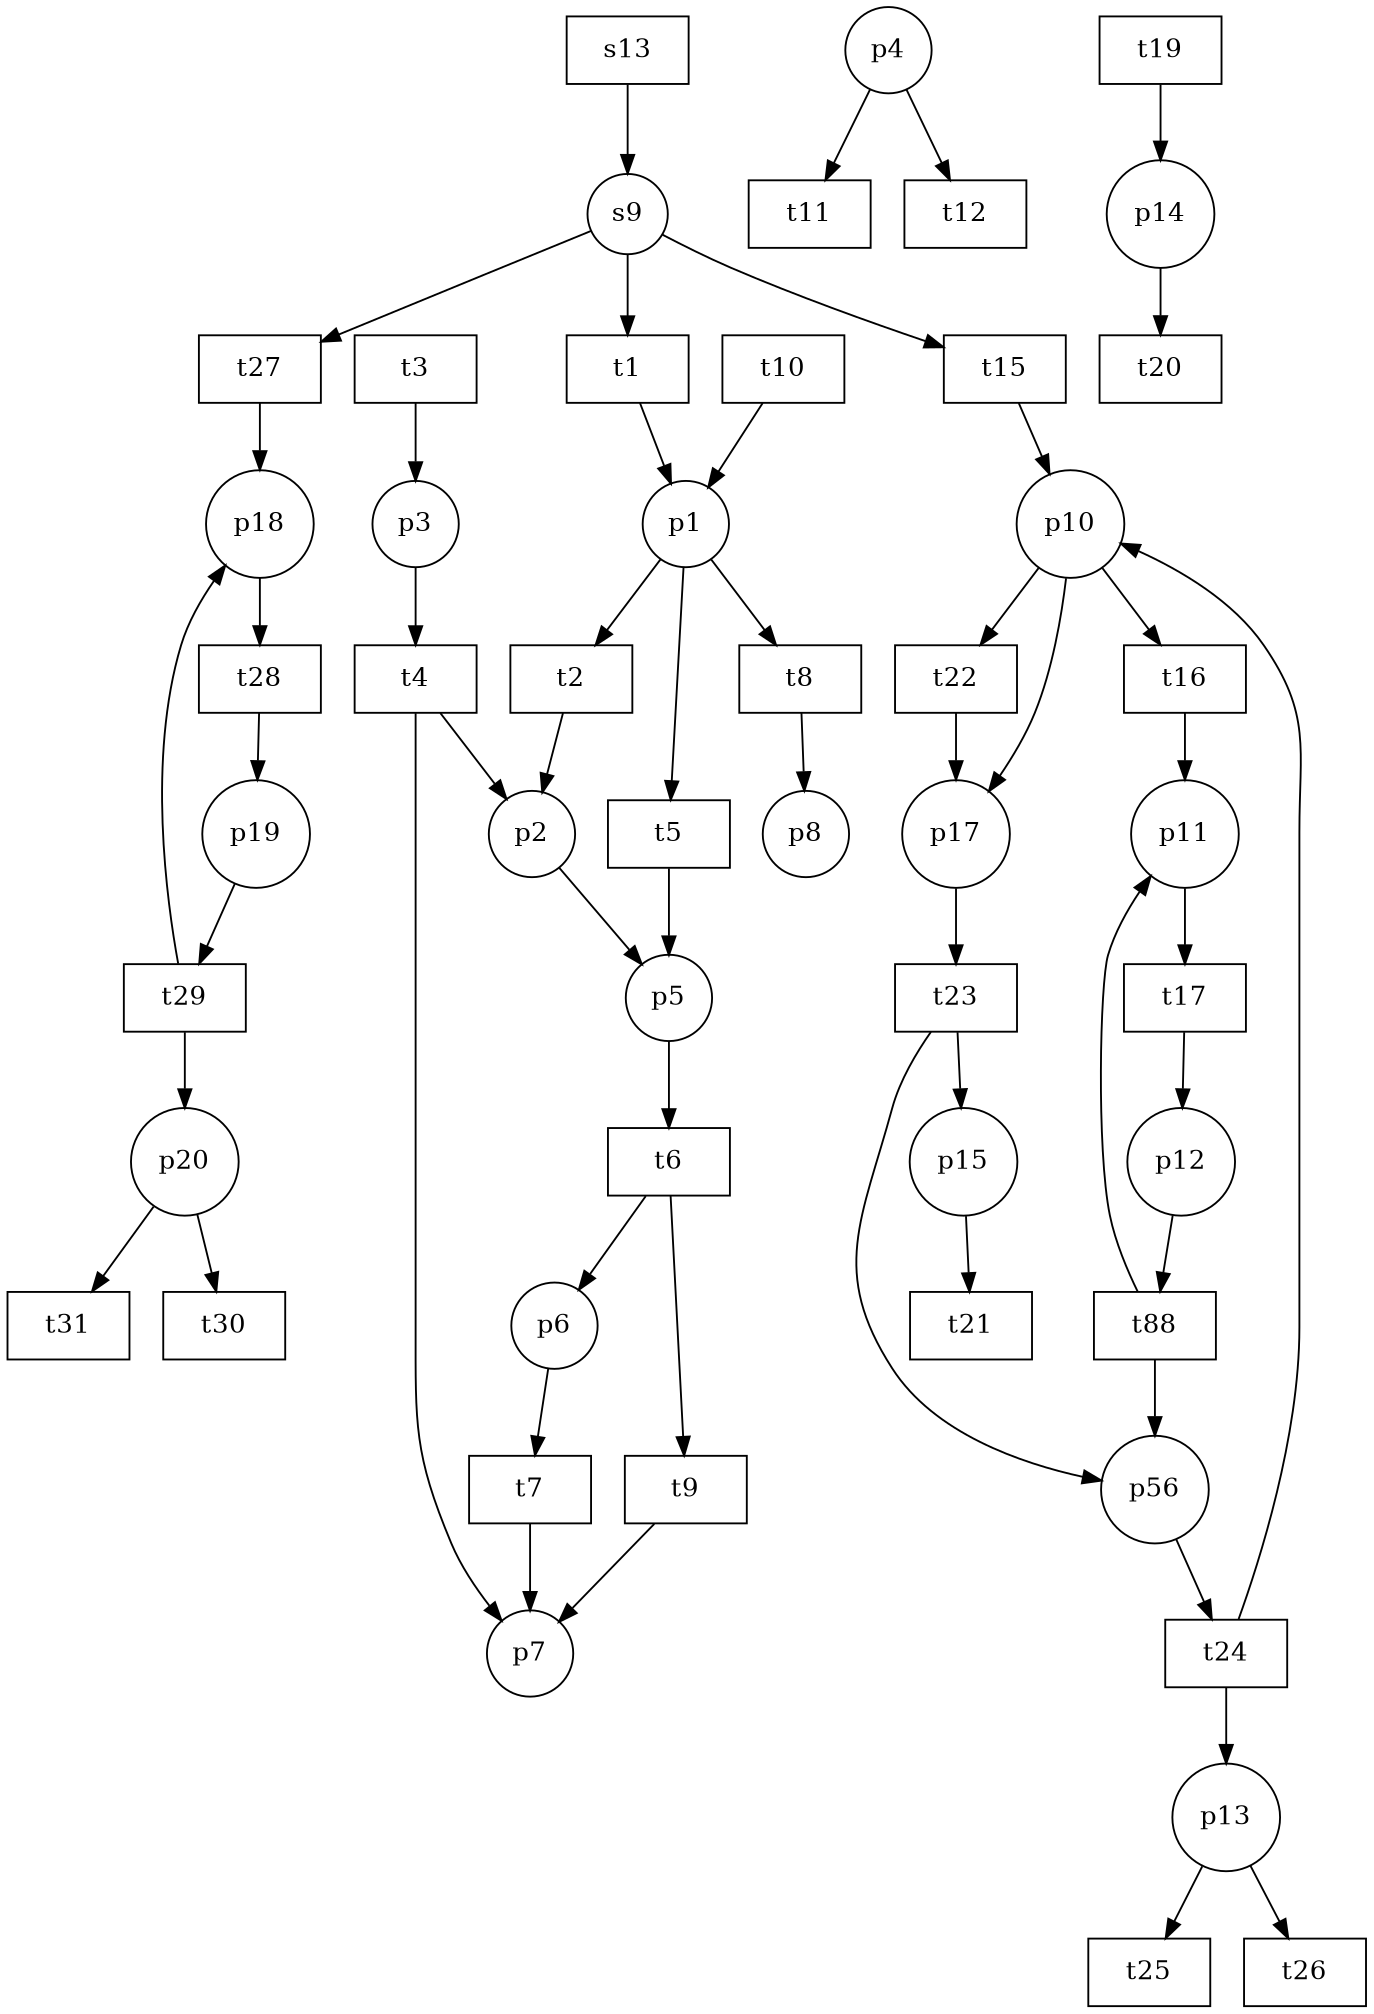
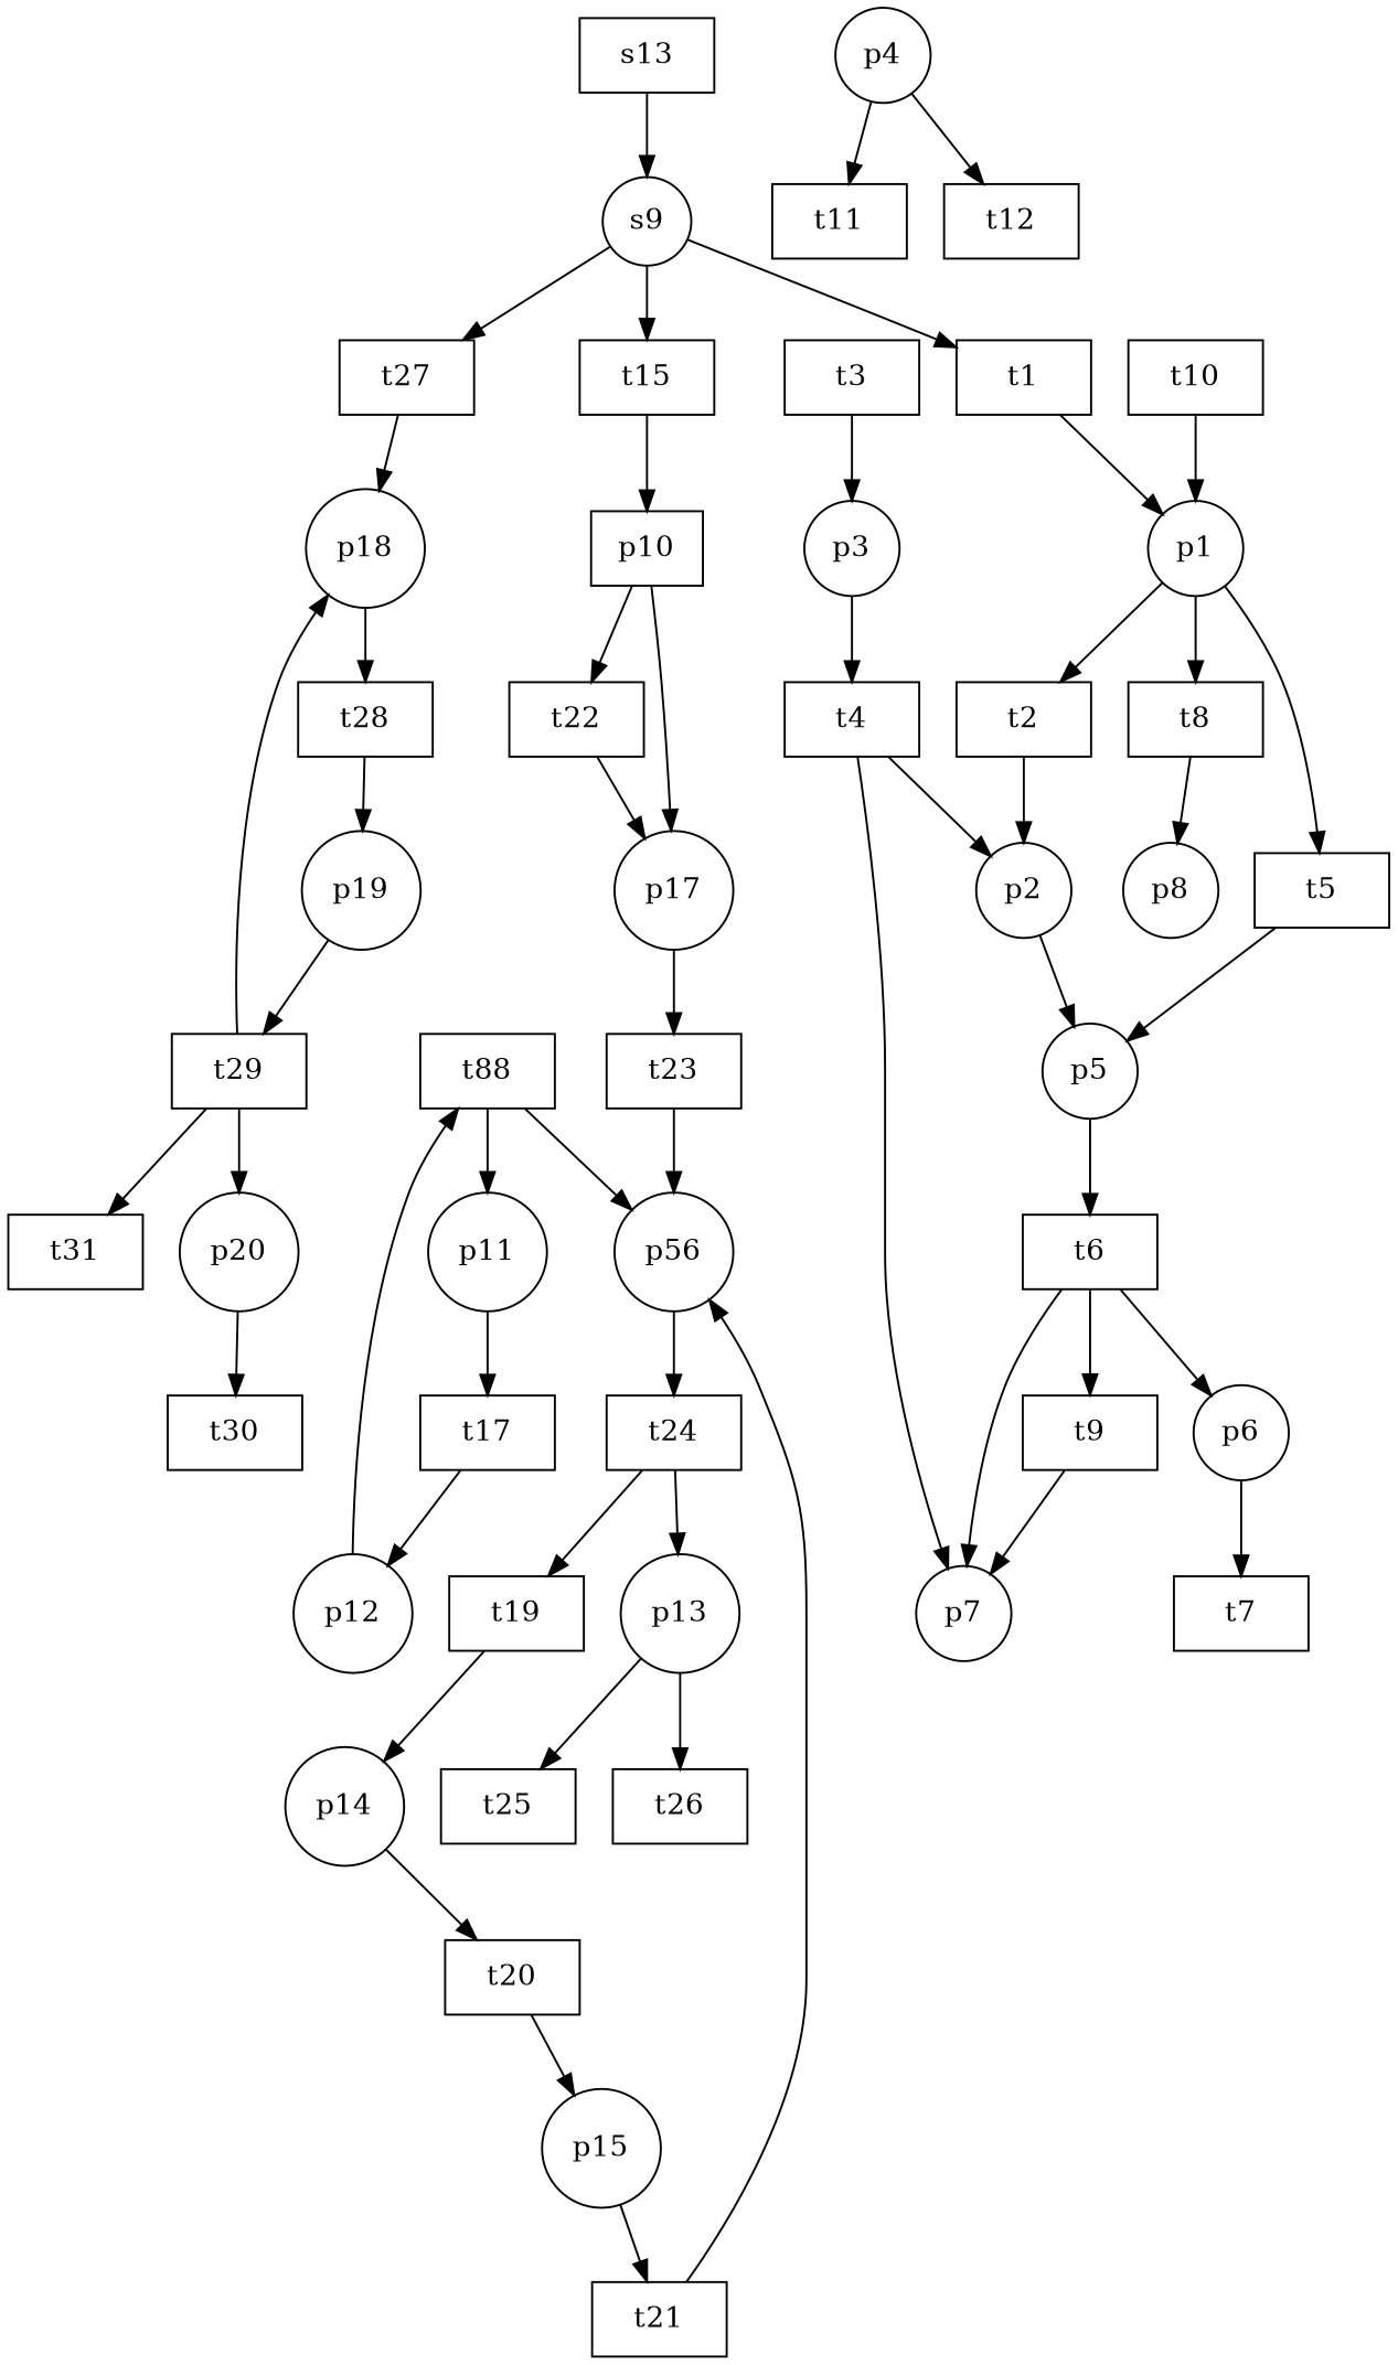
  digraph {
    fontsize=12
    node [shape=box fixedsize=true]
    p1 [shape=circle fixedsize=""]
    t2 [width=0.9]
    t5 [width=0.9]
    t8 [width=0.9]
    p2 [shape=circle fixedsize=""]
    p5 [shape=circle fixedsize=""]
    p8 [shape=circle fixedsize=""]
    t3 [width=0.9]
    p3 [shape=circle fixedsize=""]
    t4 [width=0.9]
    p7 [shape=circle fixedsize=""]
    p4 [shape=circle fixedsize=""]
    t11 [width=0.9]
    t12 [width=0.9]
    t6 [width=0.9]
    p6 [shape=circle fixedsize=""]
    t9 [width=0.9]
    t7 [width=0.9]
    t10 [width=0.9]
    s9 [shape=circle fixedsize=""]
    t1 [width=0.9]
    t15 [width=0.9]
    t27 [width=0.9]
-   p10 [shape=circle fixedsize=""]
+   p10 [fixedsize=""]
    p18 [shape=circle fixedsize=""]
-   t16 [width=0.9]
    t22 [width=0.9]
    p17 [shape=circle fixedsize=""]
    p11 [shape=circle fixedsize=""]
    t19 [width=0.9]
    p14 [shape=circle fixedsize=""]
    t17 [width=0.9]
    p12 [shape=circle fixedsize=""]
    n34 [label=t88 width=0.9]
    n35 [label=p56 shape=circle fixedsize=""]
    p13 [shape=circle fixedsize=""]
    t25 [width=0.9]
    t26 [width=0.9]
    t20 [width=0.9]
    p15 [shape=circle fixedsize=""]
    t21 [width=0.9]
    t24 [width=0.9]
    t23 [width=0.9]
    t28 [width=0.9]
    p19 [shape=circle fixedsize=""]
    t29 [width=0.9]
    p20 [shape=circle fixedsize=""]
    t30 [width=0.9]
    t31 [width=0.9]
    s13 [width=0.9]
    p1 -> t2
    p1 -> t5
    p1 -> t8
    t2 -> p2
    t5 -> p5
    t8 -> p8
    p2 -> p5
    p5 -> t6
    t3 -> p3
    p3 -> t4
    t4 -> p2
    t4 -> p7
    p4 -> t11
    p4 -> t12
    t6 -> p6
    t6 -> t9
    p6 -> t7
    t9 -> p7
-   t7 -> p7
+   t6 -> p7
    t10 -> p1
    s9 -> t1
    s9 -> t15
    s9 -> t27
    t1 -> p1
    t15 -> p10
    t27 -> p18
-   p10 -> t16
    p10 -> t22
    p10 -> p17
    p18 -> t28
-   t16 -> p11
    t22 -> p17
    p17 -> t23
    p11 -> t17
    t19 -> p14
    p14 -> t20
    t17 -> p12
    p12 -> n34
    n34 -> p11
    n34 -> n35
    n35 -> t24
    p13 -> t25
    p13 -> t26
-   t23 -> p15
+   t20 -> p15
    p15 -> t21
-   t24 -> p10
+   t21 -> n35
+   t24 -> t19
    t24 -> p13
    t23 -> n35
    t28 -> p19
    p19 -> t29
    t29 -> p18
    t29 -> p20
    p20 -> t30
-   p20 -> t31
+   t29 -> t31
    s13 -> s9
  }
